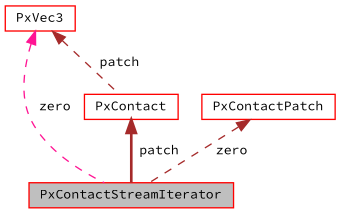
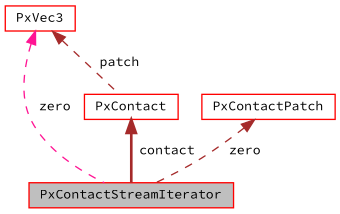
  digraph {
    fontname="Source Code Pro"
    node [color=red fillcolor=white fontname="Source Code Pro" fontsize=10 shape=record style=filled]
    edge [color=brown dir=back fontname="Source Code Pro" fontsize=10 labelfontname=Helvetica labelfontsize=10 style=dashed]
    n1 [fillcolor=grey75 fontcolor=black height=0.2 label=PxContactStreamIterator width=0.4]
    n2 [height=0.2 label=PxVec3 width=0.4]
    n3 [height=0.2 label=PxContact width=0.4]
    n4 [height=0.2 label=PxContactPatch width=0.4]
    n2 -> n1 [color=deeppink label=" zero"]
    n2 -> n3 [label=" patch"]
-   n3 -> n1 [label=" patch" style=bold]
+   n3 -> n1 [label=" contact" style=bold]
    n4 -> n1 [label=" zero"]
  }
